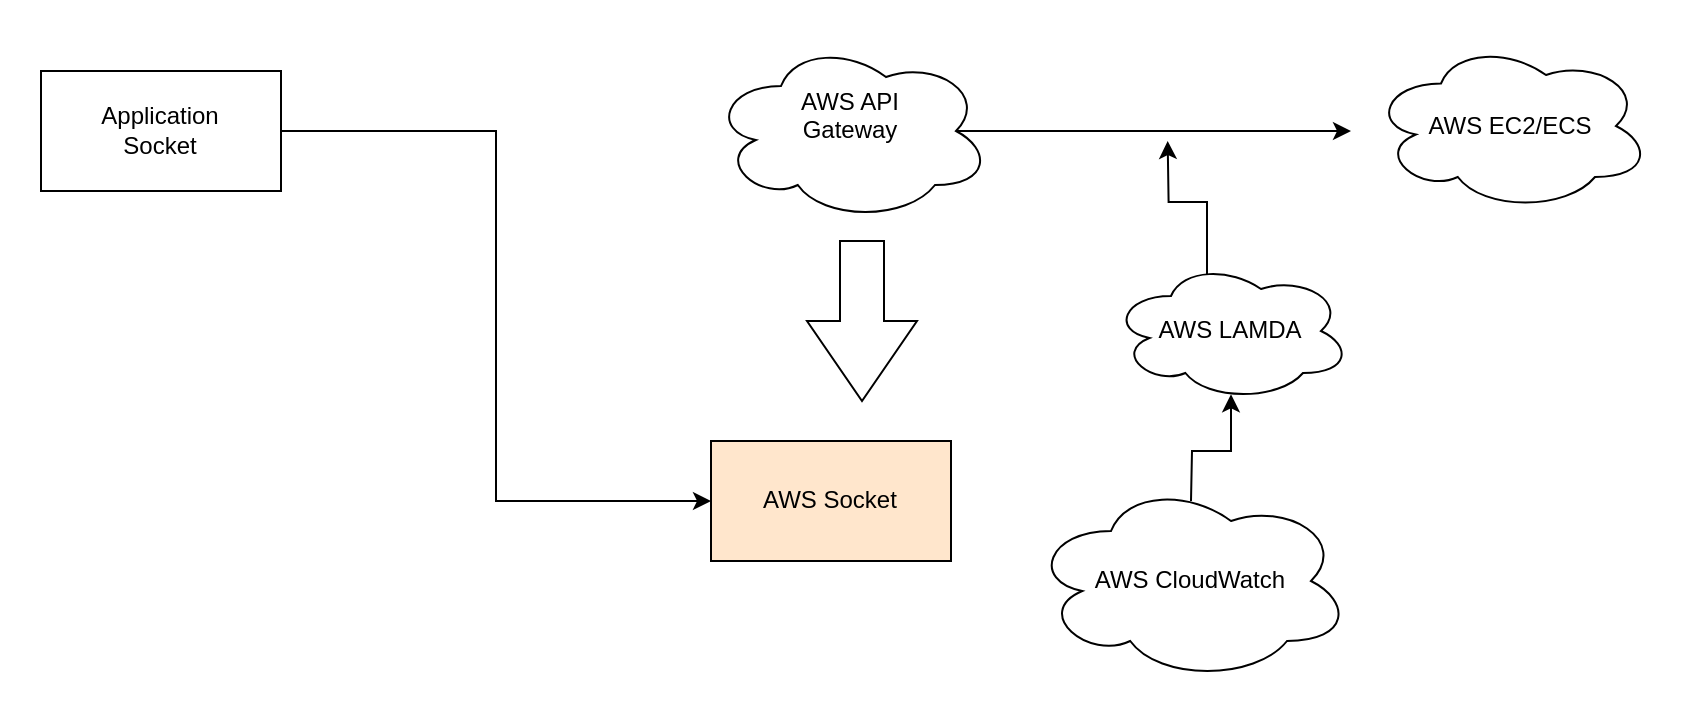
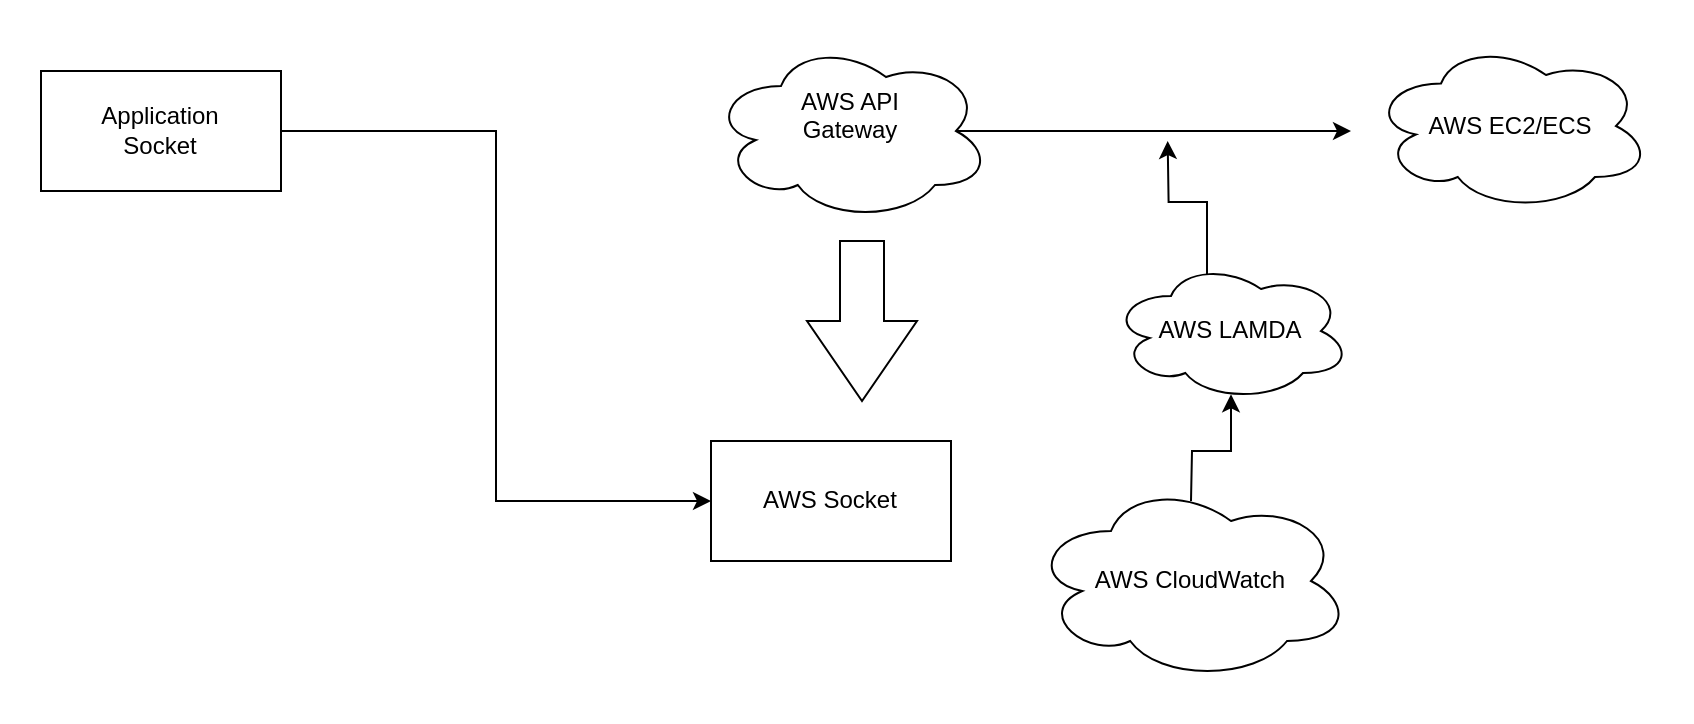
  <mxCell id="0" />
  <mxCell id="1" parent="0" />
  <mxCell id="2" style="edgeStyle=orthogonalEdgeStyle;rounded=0;orthogonalLoop=1;jettySize=auto;html=1;exitX=0.875;exitY=0.5;exitDx=0;exitDy=0;exitPerimeter=0;" edge="1" parent="1" source="3"><mxGeometry relative="1" as="geometry"><mxPoint x="675" y="65" as="targetPoint" /></mxGeometry></mxCell>
  <mxCell id="3" value="AWS API&lt;div&gt;Gateway&lt;/div&gt;&lt;div&gt;&lt;br&gt;&lt;/div&gt;" style="ellipse;shape=cloud;whiteSpace=wrap;html=1;align=center;" vertex="1" parent="1"><mxGeometry x="355" y="20" width="140" height="90" as="geometry" /></mxCell>
  <mxCell id="4" style="edgeStyle=orthogonalEdgeStyle;rounded=0;orthogonalLoop=1;jettySize=auto;html=1;exitX=1;exitY=0.5;exitDx=0;exitDy=0;entryX=0;entryY=0.5;entryDx=0;entryDy=0;" edge="1" parent="1" source="5" target="7"><mxGeometry relative="1" as="geometry" /></mxCell>
  <mxCell id="5" value="Application&lt;br&gt;Socket" style="rounded=0;whiteSpace=wrap;html=1;" vertex="1" parent="1"><mxGeometry x="20" y="35" width="120" height="60" as="geometry" /></mxCell>
  <mxCell id="6" value="" style="html=1;shadow=0;dashed=0;align=center;verticalAlign=middle;shape=mxgraph.arrows2.arrow;dy=0.6;dx=40;direction=south;notch=0;" vertex="1" parent="1"><mxGeometry x="403" y="120" width="55" height="80" as="geometry" /></mxCell>
- <mxCell id="7" value="AWS Socket" style="rounded=0;whiteSpace=wrap;html=1;fillColor=#ffe6cc;" vertex="1" parent="1"><mxGeometry x="355" y="220" width="120" height="60" as="geometry" /></mxCell>
+ <mxCell id="7" value="AWS Socket" style="rounded=0;whiteSpace=wrap;html=1;" vertex="1" parent="1"><mxGeometry x="355" y="220" width="120" height="60" as="geometry" /></mxCell>
  <mxCell id="8" style="edgeStyle=orthogonalEdgeStyle;rounded=0;orthogonalLoop=1;jettySize=auto;html=1;exitX=0.4;exitY=0.1;exitDx=0;exitDy=0;exitPerimeter=0;" edge="1" parent="1" source="9"><mxGeometry relative="1" as="geometry"><mxPoint x="583.333" y="70" as="targetPoint" /></mxGeometry></mxCell>
  <mxCell id="9" value="AWS LAMDA" style="ellipse;shape=cloud;whiteSpace=wrap;html=1;" vertex="1" parent="1"><mxGeometry x="555" y="130" width="120" height="70" as="geometry" /></mxCell>
  <mxCell id="10" value="AWS EC2/ECS" style="ellipse;shape=cloud;whiteSpace=wrap;html=1;" vertex="1" parent="1"><mxGeometry x="685" y="20" width="140" height="85" as="geometry" /></mxCell>
  <mxCell id="11" style="edgeStyle=orthogonalEdgeStyle;rounded=0;orthogonalLoop=1;jettySize=auto;html=1;exitX=0.5;exitY=0;exitDx=0;exitDy=0;entryX=0.5;entryY=0.952;entryDx=0;entryDy=0;entryPerimeter=0;" edge="1" parent="1" target="9"><mxGeometry relative="1" as="geometry"><mxPoint x="595" y="250" as="sourcePoint" /></mxGeometry></mxCell>
  <mxCell id="12" value="AWS CloudWatch" style="ellipse;shape=cloud;whiteSpace=wrap;html=1;" vertex="1" parent="1"><mxGeometry x="515" y="240" width="160" height="100" as="geometry" /></mxCell>
